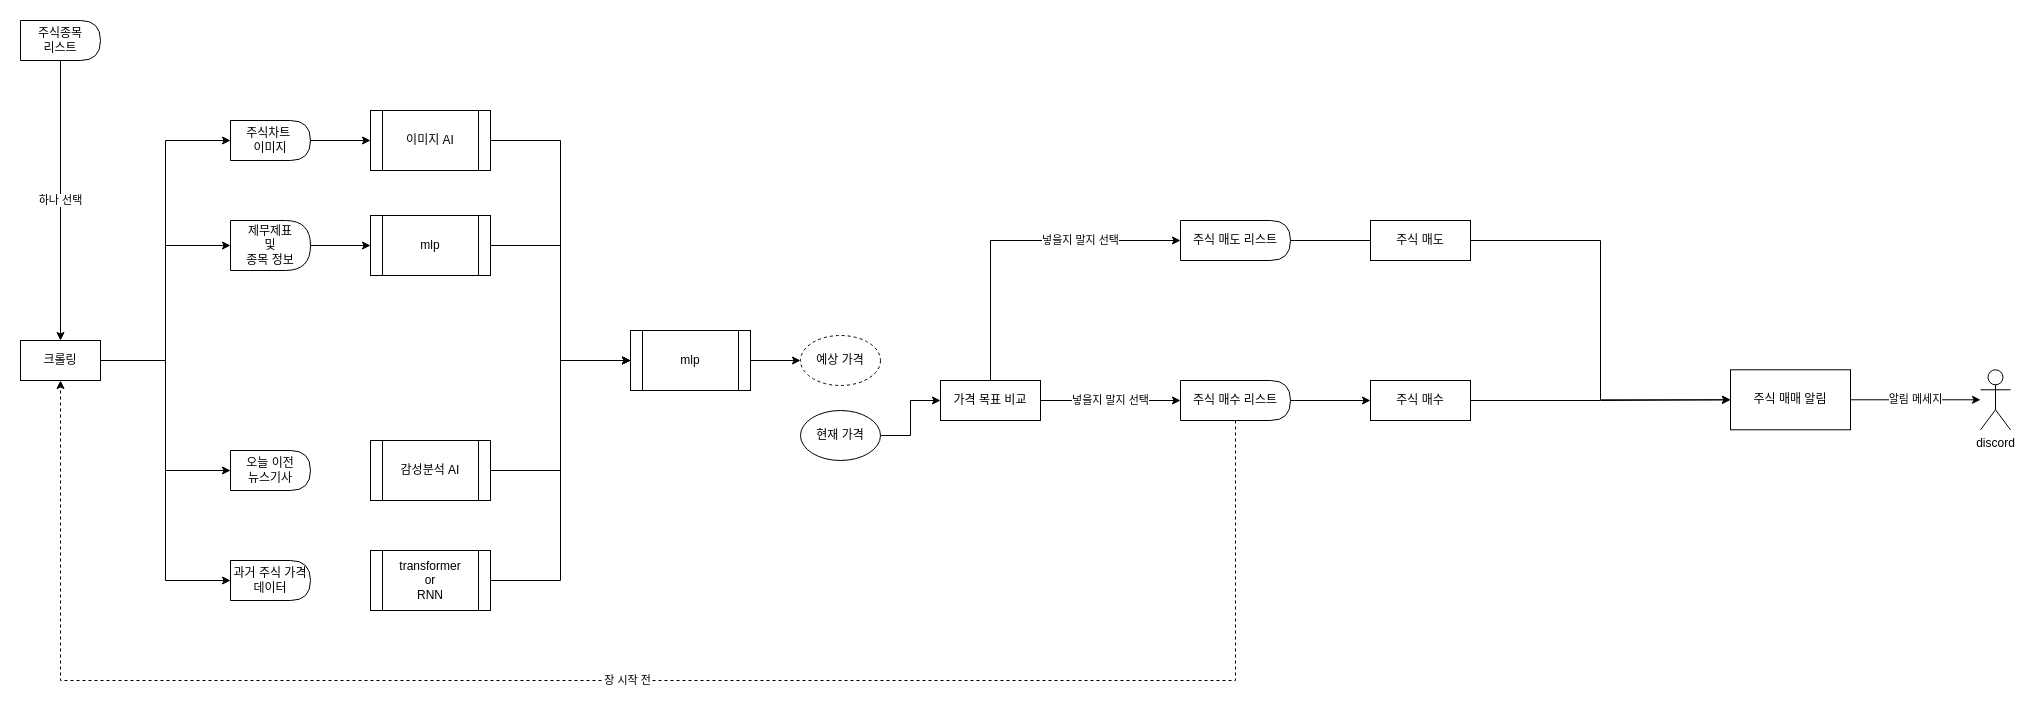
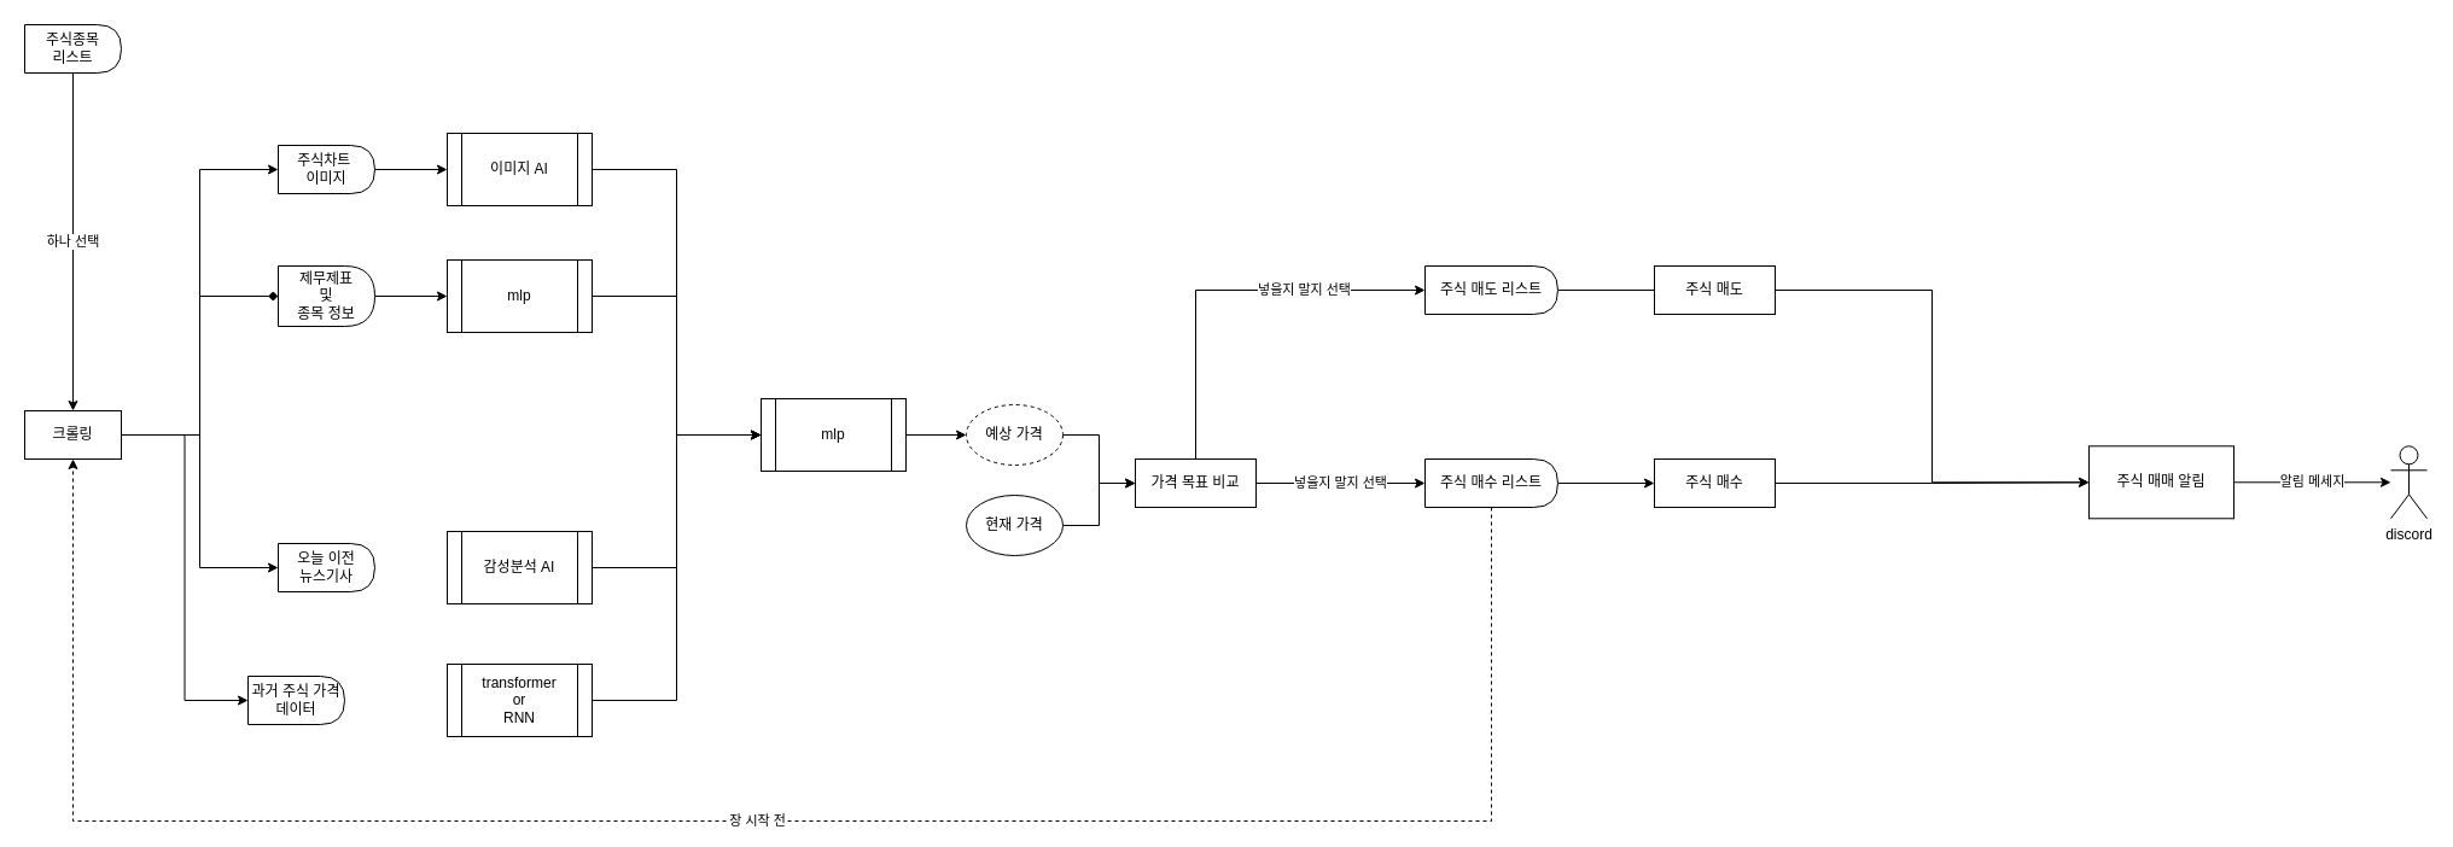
  <mxCell id="0" />
  <mxCell id="1" parent="0" />
  <mxCell id="2" value="discord" style="shape=umlActor;verticalLabelPosition=bottom;verticalAlign=top;html=1;outlineConnect=0;" vertex="1" parent="1"><mxGeometry x="1980" y="369.29" width="30" height="60" as="geometry" /></mxCell>
  <mxCell id="3" value="알림 메세지" style="edgeStyle=orthogonalEdgeStyle;rounded=0;orthogonalLoop=1;jettySize=auto;html=1;exitX=1;exitY=0.5;exitDx=0;exitDy=0;" edge="1" parent="1" source="4" target="2"><mxGeometry relative="1" as="geometry" /></mxCell>
  <mxCell id="4" value="주식 매매 알림" style="rounded=0;whiteSpace=wrap;html=1;" vertex="1" parent="1"><mxGeometry x="1730" y="369.29" width="120" height="60" as="geometry" /></mxCell>
  <mxCell id="5" style="edgeStyle=orthogonalEdgeStyle;rounded=0;orthogonalLoop=1;jettySize=auto;html=1;exitX=0.5;exitY=1;exitDx=0;exitDy=0;" edge="1" parent="1" source="4" target="4"><mxGeometry relative="1" as="geometry" /></mxCell>
  <mxCell id="6" value="하나 선택" style="edgeStyle=orthogonalEdgeStyle;rounded=0;orthogonalLoop=1;jettySize=auto;html=1;exitX=0.5;exitY=1;exitDx=0;exitDy=0;entryX=0.5;entryY=0;entryDx=0;entryDy=0;" edge="1" parent="1" source="7" target="28"><mxGeometry relative="1" as="geometry" /></mxCell>
  <mxCell id="7" value="주식종목&lt;div&gt;리스트&lt;/div&gt;" style="shape=delay;whiteSpace=wrap;html=1;" vertex="1" parent="1"><mxGeometry x="20" y="20" width="80" height="40" as="geometry" /></mxCell>
- <mxCell id="8" value="과거 주식 가격 데이터" style="shape=delay;whiteSpace=wrap;html=1;" vertex="1" parent="1"><mxGeometry x="230" y="560" width="80" height="40" as="geometry" /></mxCell>
+ <mxCell id="8" value="과거 주식 가격 데이터" style="shape=delay;whiteSpace=wrap;html=1;" vertex="1" parent="1"><mxGeometry x="205" y="560" width="80" height="40" as="geometry" /></mxCell>
  <mxCell id="9" style="edgeStyle=orthogonalEdgeStyle;rounded=0;orthogonalLoop=1;jettySize=auto;html=1;exitX=1;exitY=0.5;exitDx=0;exitDy=0;entryX=0;entryY=0.5;entryDx=0;entryDy=0;" edge="1" parent="1" source="10" target="17"><mxGeometry relative="1" as="geometry" /></mxCell>
  <mxCell id="10" value="주식차트&amp;nbsp;&lt;div&gt;이미지&lt;/div&gt;" style="shape=delay;whiteSpace=wrap;html=1;" vertex="1" parent="1"><mxGeometry x="230" y="120" width="80" height="40" as="geometry" /></mxCell>
  <mxCell id="11" value="오늘 이전&lt;div&gt;뉴스기사&lt;/div&gt;" style="shape=delay;whiteSpace=wrap;html=1;" vertex="1" parent="1"><mxGeometry x="230" y="450" width="80" height="40" as="geometry" /></mxCell>
  <mxCell id="12" style="edgeStyle=orthogonalEdgeStyle;rounded=0;orthogonalLoop=1;jettySize=auto;html=1;exitX=1;exitY=0.5;exitDx=0;exitDy=0;entryX=0;entryY=0.5;entryDx=0;entryDy=0;" edge="1" parent="1" source="13" target="23"><mxGeometry relative="1" as="geometry" /></mxCell>
  <mxCell id="13" value="제무제표&lt;div&gt;및&lt;/div&gt;&lt;div&gt;종목 정보&lt;/div&gt;" style="shape=delay;whiteSpace=wrap;html=1;" vertex="1" parent="1"><mxGeometry x="230" y="220" width="80" height="50" as="geometry" /></mxCell>
  <mxCell id="14" style="edgeStyle=orthogonalEdgeStyle;rounded=0;orthogonalLoop=1;jettySize=auto;html=1;exitX=1;exitY=0.5;exitDx=0;exitDy=0;entryX=0;entryY=0.5;entryDx=0;entryDy=0;" edge="1" parent="1" source="15" target="19"><mxGeometry relative="1" as="geometry" /></mxCell>
  <mxCell id="15" value="감성분석 AI" style="shape=process;whiteSpace=wrap;html=1;backgroundOutline=1;" vertex="1" parent="1"><mxGeometry x="370" y="440" width="120" height="60" as="geometry" /></mxCell>
  <mxCell id="16" style="edgeStyle=orthogonalEdgeStyle;rounded=0;orthogonalLoop=1;jettySize=auto;html=1;exitX=1;exitY=0.5;exitDx=0;exitDy=0;entryX=0;entryY=0.5;entryDx=0;entryDy=0;" edge="1" parent="1" source="17" target="19"><mxGeometry relative="1" as="geometry" /></mxCell>
  <mxCell id="17" value="이미지 AI" style="shape=process;whiteSpace=wrap;html=1;backgroundOutline=1;" vertex="1" parent="1"><mxGeometry x="370" y="110" width="120" height="60" as="geometry" /></mxCell>
  <mxCell id="18" style="edgeStyle=orthogonalEdgeStyle;rounded=0;orthogonalLoop=1;jettySize=auto;html=1;exitX=1;exitY=0.5;exitDx=0;exitDy=0;" edge="1" parent="1" source="19" target="32"><mxGeometry relative="1" as="geometry" /></mxCell>
  <mxCell id="19" value="mlp" style="shape=process;whiteSpace=wrap;html=1;backgroundOutline=1;" vertex="1" parent="1"><mxGeometry x="630" y="330" width="120" height="60" as="geometry" /></mxCell>
  <mxCell id="20" style="edgeStyle=orthogonalEdgeStyle;rounded=0;orthogonalLoop=1;jettySize=auto;html=1;exitX=1;exitY=0.5;exitDx=0;exitDy=0;entryX=0;entryY=0.5;entryDx=0;entryDy=0;" edge="1" parent="1" source="21" target="19"><mxGeometry relative="1" as="geometry" /></mxCell>
  <mxCell id="21" value="transformer&lt;div&gt;or&lt;br&gt;&lt;div&gt;RNN&lt;/div&gt;&lt;/div&gt;" style="shape=process;whiteSpace=wrap;html=1;backgroundOutline=1;" vertex="1" parent="1"><mxGeometry x="370" y="550" width="120" height="60" as="geometry" /></mxCell>
  <mxCell id="22" style="edgeStyle=orthogonalEdgeStyle;rounded=0;orthogonalLoop=1;jettySize=auto;html=1;exitX=1;exitY=0.5;exitDx=0;exitDy=0;entryX=0;entryY=0.5;entryDx=0;entryDy=0;" edge="1" parent="1" source="23" target="19"><mxGeometry relative="1" as="geometry" /></mxCell>
  <mxCell id="23" value="mlp" style="shape=process;whiteSpace=wrap;html=1;backgroundOutline=1;" vertex="1" parent="1"><mxGeometry x="370" y="215" width="120" height="60" as="geometry" /></mxCell>
- <mxCell id="24" style="edgeStyle=orthogonalEdgeStyle;rounded=0;orthogonalLoop=1;jettySize=auto;html=1;exitX=1;exitY=0.5;exitDx=0;exitDy=0;entryX=0;entryY=0.5;entryDx=0;entryDy=0;" edge="1" parent="1" source="28" target="13"><mxGeometry relative="1" as="geometry" /></mxCell>
+ <mxCell id="24" style="edgeStyle=orthogonalEdgeStyle;rounded=0;orthogonalLoop=1;jettySize=auto;html=1;exitX=1;exitY=0.5;exitDx=0;exitDy=0;entryX=0;entryY=0.5;entryDx=0;entryDy=0;endArrow=diamond;" edge="1" parent="1" source="28" target="13"><mxGeometry relative="1" as="geometry" /></mxCell>
  <mxCell id="25" style="edgeStyle=orthogonalEdgeStyle;rounded=0;orthogonalLoop=1;jettySize=auto;html=1;exitX=1;exitY=0.5;exitDx=0;exitDy=0;entryX=0;entryY=0.5;entryDx=0;entryDy=0;" edge="1" parent="1" source="28" target="10"><mxGeometry relative="1" as="geometry" /></mxCell>
  <mxCell id="26" style="edgeStyle=orthogonalEdgeStyle;rounded=0;orthogonalLoop=1;jettySize=auto;html=1;exitX=1;exitY=0.5;exitDx=0;exitDy=0;entryX=0;entryY=0.5;entryDx=0;entryDy=0;" edge="1" parent="1" source="28" target="11"><mxGeometry relative="1" as="geometry" /></mxCell>
  <mxCell id="27" style="edgeStyle=orthogonalEdgeStyle;rounded=0;orthogonalLoop=1;jettySize=auto;html=1;exitX=1;exitY=0.5;exitDx=0;exitDy=0;entryX=0;entryY=0.5;entryDx=0;entryDy=0;" edge="1" parent="1" source="28" target="8"><mxGeometry relative="1" as="geometry" /></mxCell>
  <mxCell id="28" value="크롤링" style="rounded=0;whiteSpace=wrap;html=1;" vertex="1" parent="1"><mxGeometry x="20" y="340" width="80" height="40" as="geometry" /></mxCell>
  <mxCell id="29" style="edgeStyle=orthogonalEdgeStyle;rounded=0;orthogonalLoop=1;jettySize=auto;html=1;exitX=1;exitY=0.5;exitDx=0;exitDy=0;entryX=0;entryY=0.5;entryDx=0;entryDy=0;" edge="1" parent="1" source="30" target="35"><mxGeometry relative="1" as="geometry" /></mxCell>
  <mxCell id="30" value="현재 가격" style="ellipse;whiteSpace=wrap;html=1;" vertex="1" parent="1"><mxGeometry x="800" y="410" width="80" height="50" as="geometry" /></mxCell>
+ <mxCell id="31" style="edgeStyle=orthogonalEdgeStyle;rounded=0;orthogonalLoop=1;jettySize=auto;html=1;exitX=1;exitY=0.5;exitDx=0;exitDy=0;entryX=0;entryY=0.5;entryDx=0;entryDy=0;" edge="1" parent="1" source="32" target="35"><mxGeometry relative="1" as="geometry" /></mxCell>
  <mxCell id="32" value="예상 가격" style="ellipse;whiteSpace=wrap;html=1;dashed=1;" vertex="1" parent="1"><mxGeometry x="800" y="335" width="80" height="50" as="geometry" /></mxCell>
  <mxCell id="33" value="넣을지 말지 선택" style="edgeStyle=orthogonalEdgeStyle;rounded=0;orthogonalLoop=1;jettySize=auto;html=1;exitX=1;exitY=0.5;exitDx=0;exitDy=0;entryX=0;entryY=0.5;entryDx=0;entryDy=0;" edge="1" parent="1" source="35" target="38"><mxGeometry relative="1" as="geometry"><mxPoint x="1190" y="400" as="targetPoint" /></mxGeometry></mxCell>
  <mxCell id="34" value="넣을지 말지 선택" style="edgeStyle=orthogonalEdgeStyle;rounded=0;orthogonalLoop=1;jettySize=auto;html=1;exitX=0.5;exitY=0;exitDx=0;exitDy=0;entryX=0;entryY=0.5;entryDx=0;entryDy=0;" edge="1" parent="1" source="35" target="42"><mxGeometry x="0.394" relative="1" as="geometry"><mxPoint as="offset" /></mxGeometry></mxCell>
  <mxCell id="35" value="가격 목표 비교" style="rounded=0;whiteSpace=wrap;html=1;" vertex="1" parent="1"><mxGeometry x="940" y="380" width="100" height="40" as="geometry" /></mxCell>
  <mxCell id="36" style="edgeStyle=orthogonalEdgeStyle;rounded=0;orthogonalLoop=1;jettySize=auto;html=1;exitX=1;exitY=0.5;exitDx=0;exitDy=0;entryX=0;entryY=0.5;entryDx=0;entryDy=0;" edge="1" parent="1" source="38" target="40"><mxGeometry relative="1" as="geometry" /></mxCell>
  <mxCell id="37" value="장 시작 전" style="edgeStyle=orthogonalEdgeStyle;rounded=0;orthogonalLoop=1;jettySize=auto;html=1;entryX=0.5;entryY=1;entryDx=0;entryDy=0;dashed=1;" edge="1" parent="1" source="38" target="28"><mxGeometry relative="1" as="geometry"><Array as="points"><mxPoint x="1235" y="680" /><mxPoint x="60" y="680" /></Array></mxGeometry></mxCell>
  <mxCell id="38" value="주식 매수 리스트" style="shape=delay;whiteSpace=wrap;html=1;" vertex="1" parent="1"><mxGeometry x="1180" y="380" width="110" height="40" as="geometry" /></mxCell>
  <mxCell id="39" style="edgeStyle=orthogonalEdgeStyle;rounded=0;orthogonalLoop=1;jettySize=auto;html=1;exitX=1;exitY=0.5;exitDx=0;exitDy=0;entryX=0;entryY=0.5;entryDx=0;entryDy=0;" edge="1" parent="1" source="40" target="4"><mxGeometry relative="1" as="geometry" /></mxCell>
  <mxCell id="40" value="주식 매수" style="rounded=0;whiteSpace=wrap;html=1;" vertex="1" parent="1"><mxGeometry x="1370" y="380" width="100" height="40" as="geometry" /></mxCell>
  <mxCell id="41" style="edgeStyle=orthogonalEdgeStyle;rounded=0;orthogonalLoop=1;jettySize=auto;html=1;exitX=1;exitY=0.5;exitDx=0;exitDy=0;entryX=0;entryY=0.5;entryDx=0;entryDy=0;endArrow=none;" edge="1" parent="1" source="42" target="44"><mxGeometry relative="1" as="geometry" /></mxCell>
  <mxCell id="42" value="주식 매도 리스트" style="shape=delay;whiteSpace=wrap;html=1;" vertex="1" parent="1"><mxGeometry x="1180" y="220" width="110" height="40" as="geometry" /></mxCell>
  <mxCell id="43" style="edgeStyle=orthogonalEdgeStyle;rounded=0;orthogonalLoop=1;jettySize=auto;html=1;exitX=1;exitY=0.5;exitDx=0;exitDy=0;entryX=0;entryY=0.5;entryDx=0;entryDy=0;" edge="1" parent="1" source="44" target="4"><mxGeometry relative="1" as="geometry" /></mxCell>
  <mxCell id="44" value="주식 매도" style="rounded=0;whiteSpace=wrap;html=1;" vertex="1" parent="1"><mxGeometry x="1370" y="220" width="100" height="40" as="geometry" /></mxCell>
